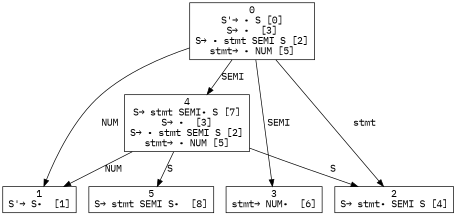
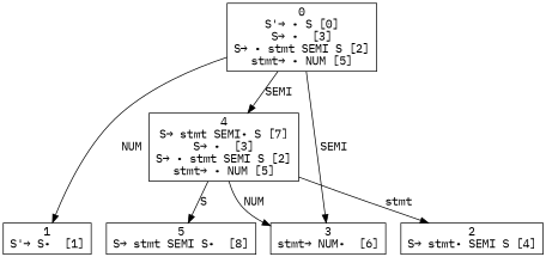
  digraph {
    fontname="IBM Plex Mono"
    node [fontname="IBM Plex Mono" shape=box]
    edge [fontname="IBM Plex Mono"]
    n1 [label=<0<br />S'→ • S [0]<br />S→ •  [3]<br />S→ • stmt SEMI S [2]<br />stmt→ • NUM [5]>]
    n2 [label=<1<br />S'→ S•  [1]>]
    n3 [label=<2<br />S→ stmt• SEMI S [4]>]
    n4 [label=<3<br />stmt→ NUM•  [6]>]
    n5 [label=<4<br />S→ stmt SEMI• S [7]<br />S→ •  [3]<br />S→ • stmt SEMI S [2]<br />stmt→ • NUM [5]>]
    n6 [label=<5<br />S→ stmt SEMI S•  [8]>]
    n1 -> n2 [label=NUM]
-   n1 -> n3 [label=stmt]
    n1 -> n4 [label=SEMI]
    n1 -> n5 [label=SEMI]
-   n5 -> n3 [label=S]
-   n5 -> n2 [label=NUM]
+   n5 -> n3 [label=stmt]
+   n5 -> n4 [label=NUM]
    n5 -> n6 [label=S]
  }
